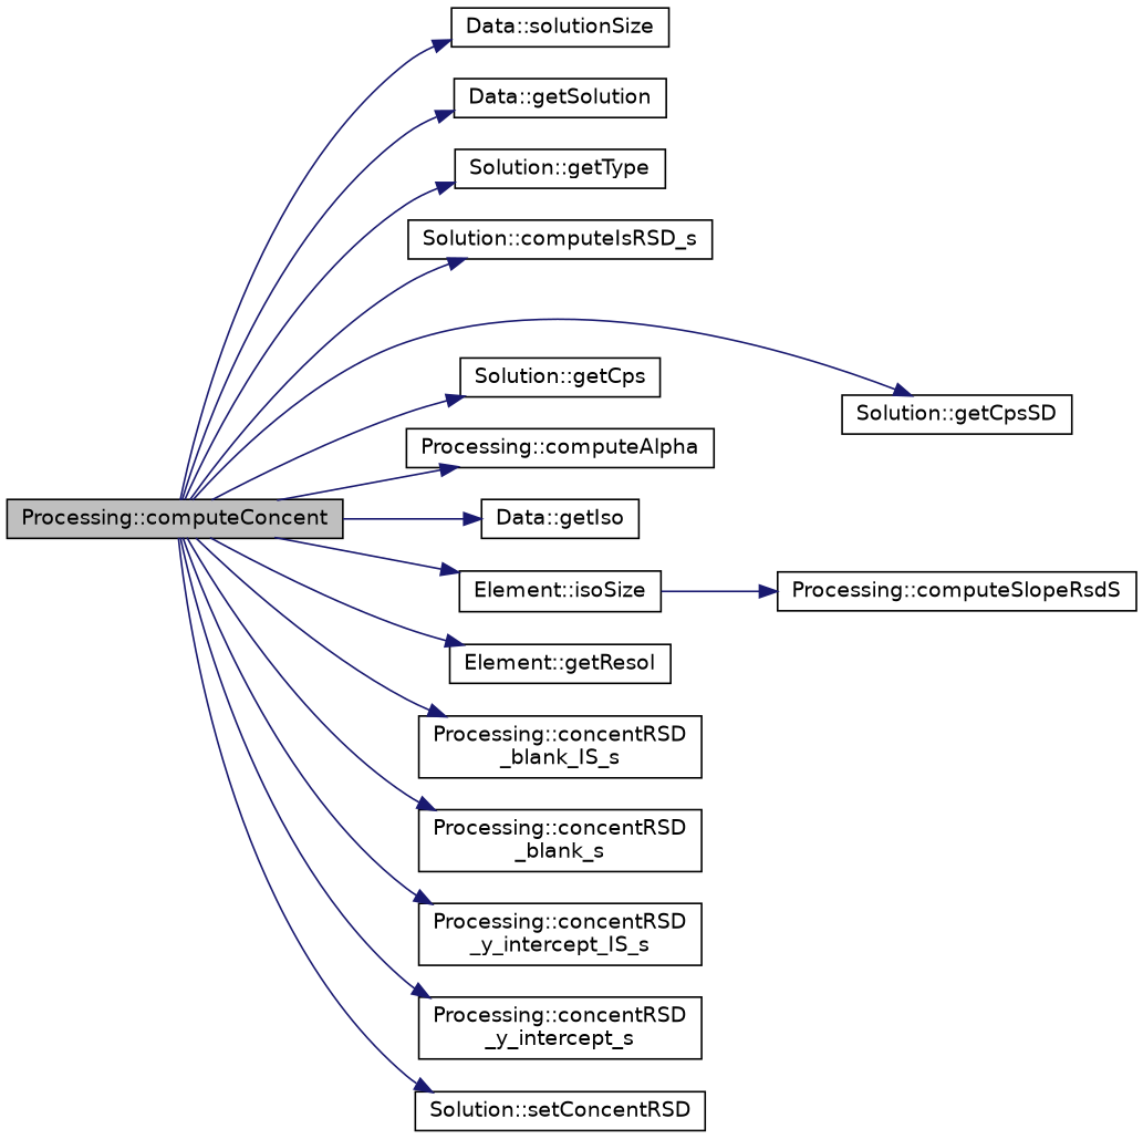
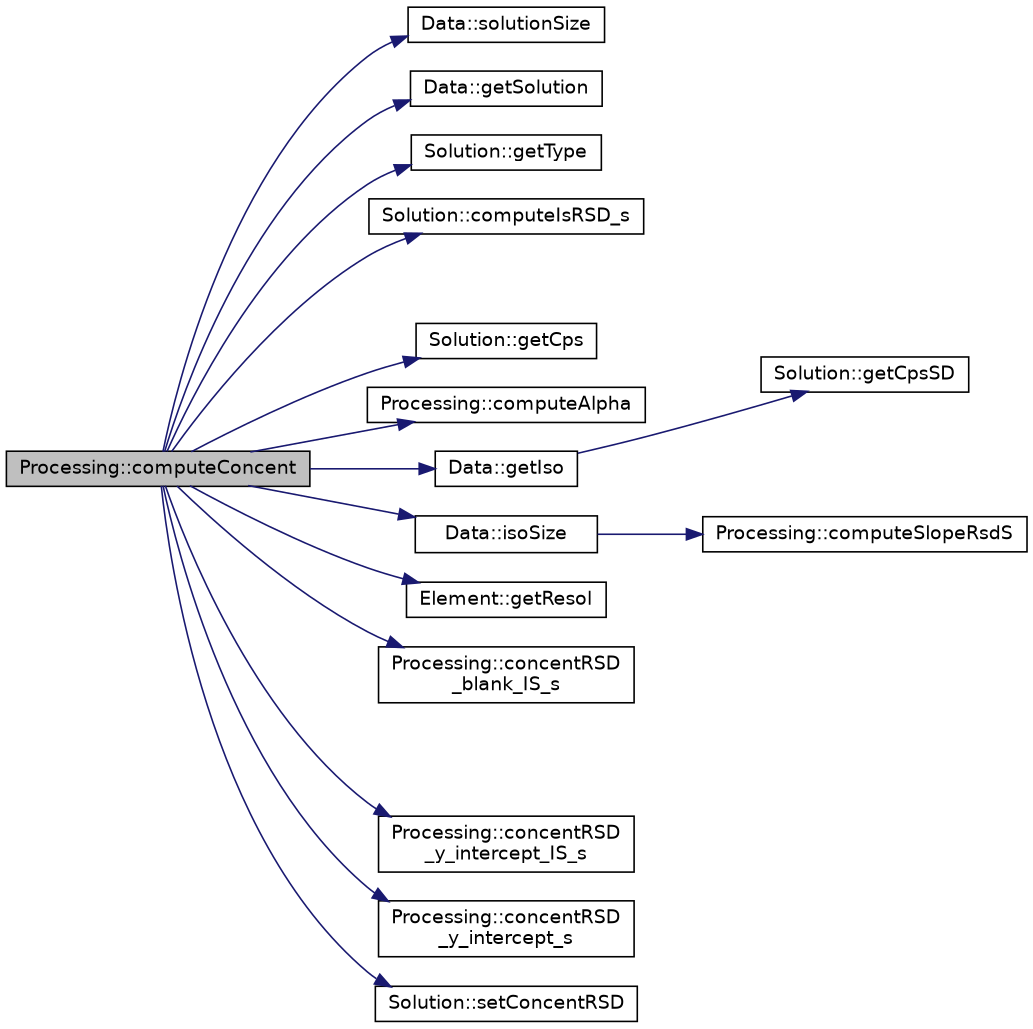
  digraph {
    rankdir=LR
    node [color=black fillcolor=white fontname=Helvetica fontsize=12 shape=record style=filled]
    edge [color=midnightblue fontname=Helvetica fontsize=12 labelfontname=Helvetica labelfontsize=12 style=solid]
    n1 [fillcolor=grey75 fontcolor=black height=0.2 label="Processing::computeConcent" width=0.4]
    n2 [height=0.2 label="Data::solutionSize" width=0.4]
    n3 [height=0.2 label="Data::getSolution" width=0.4]
    n4 [height=0.2 label="Solution::getType" width=0.4]
    n5 [height=0.2 label="Solution::computeIsRSD_s" width=0.4]
    n6 [height=0.2 label="Solution::getCpsSD" width=0.4]
    n7 [height=0.2 label="Solution::getCps" width=0.4]
    n8 [height=0.2 label="Processing::computeAlpha" width=0.4]
-   n9 [height=0.2 label="Element::isoSize" width=0.4]
+   n9 [height=0.2 label="Data::isoSize" width=0.4]
    n10 [height=0.2 label="Data::getIso" width=0.4]
    n11 [height=0.2 label="Element::getResol" width=0.4]
    n12 [height=0.2 label="Processing::concentRSD\l_blank_IS_s" width=0.4]
-   n13 [height=0.2 label="Processing::concentRSD\l_blank_s" width=0.4]
    n14 [height=0.2 label="Processing::concentRSD\l_y_intercept_IS_s" width=0.4]
    n15 [height=0.2 label="Processing::concentRSD\l_y_intercept_s" width=0.4]
    n16 [height=0.2 label="Solution::setConcentRSD" width=0.4]
    n17 [height=0.2 label="Processing::computeSlopeRsdS" width=0.4]
    n1 -> n2
    n1 -> n3
    n1 -> n4
    n1 -> n5
-   n1 -> n6
+   n10 -> n6
    n1 -> n7
    n1 -> n8
    n1 -> n9
    n1 -> n10
    n1 -> n11
    n1 -> n12
-   n1 -> n13
    n1 -> n14
    n1 -> n15
    n1 -> n16
    n9 -> n17
  }
